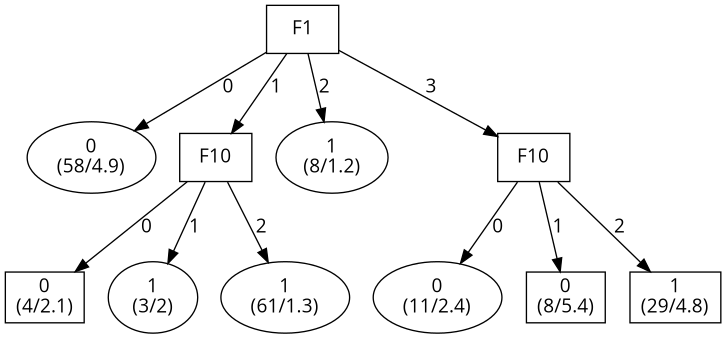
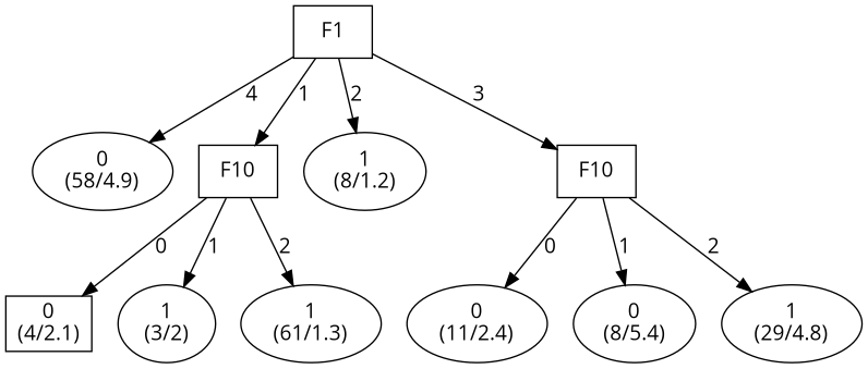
  digraph {
    fontname="Open Sans"
    node [fontname="Open Sans" shape=ellipse]
    edge [fontname="Open Sans"]
    n1 [label="F1\n" shape=box]
    n2 [label="0\n(58/4.9)"]
    n3 [label="F10\n" shape=box]
    n4 [label="1\n(8/1.2)"]
    n5 [label="F10\n" shape=box]
    n6 [label="0\n(4/2.1)" shape=box]
    n7 [label="1\n(3/2)"]
    n8 [label="1\n(61/1.3)"]
    n9 [label="0\n(11/2.4)"]
-   n10 [label="0\n(8/5.4)" shape=box]
-   n11 [label="1\n(29/4.8)" shape=box]
-   n1 -> n2 [label=0]
+   n10 [label="0\n(8/5.4)"]
+   n11 [label="1\n(29/4.8)"]
+   n1 -> n2 [label=4]
    n1 -> n3 [label=1]
    n1 -> n4 [label=2]
    n1 -> n5 [label=3]
    n3 -> n6 [label=0]
    n3 -> n7 [label=1]
    n3 -> n8 [label=2]
    n5 -> n9 [label=0]
    n5 -> n10 [label=1]
    n5 -> n11 [label=2]
  }
